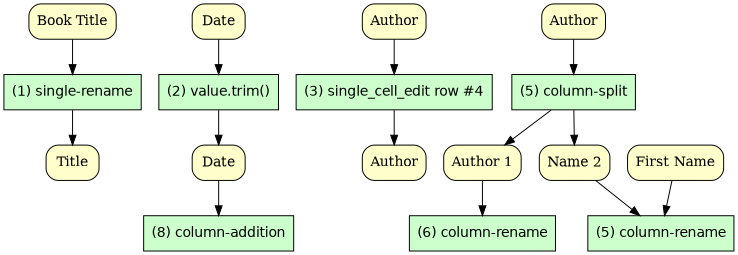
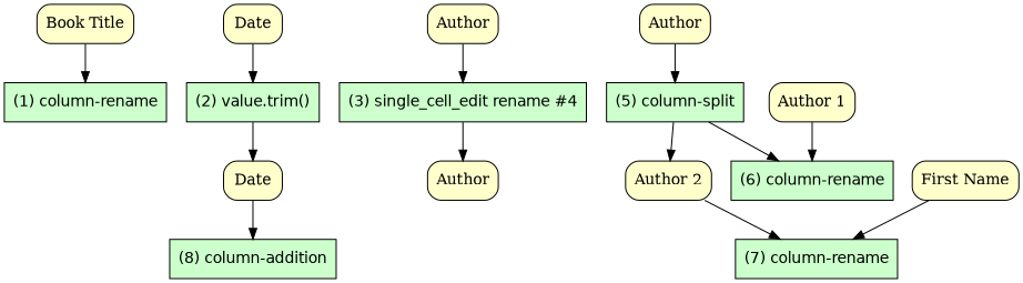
  digraph {
    node [fillcolor="#FFFFCC" shape=box style="rounded,filled"]
    n1 [label="Book Title"]
-   "(1) column-rename" [fillcolor="#CCFFCC" fontname=Helvetica peripheries=1 style=filled label="(1) single-rename"]
-   n3 [label=Title]
+   "(1) column-rename" [fillcolor="#CCFFCC" fontname=Helvetica peripheries=1 style=filled]
    n4 [label=Date]
    "(2) value.trim()" [fillcolor="#CCFFCC" fontname=Helvetica peripheries=1 style=filled]
    n6 [label=Date]
    "(8) column-addition" [fillcolor="#CCFFCC" fontname=Helvetica peripheries=1 style=filled]
    n8 [label=Author]
-   "(3) single_cell_edit row #4" [fillcolor="#CCFFCC" fontname=Helvetica peripheries=1 style=filled]
+   "(3) single_cell_edit row #4" [fillcolor="#CCFFCC" fontname=Helvetica peripheries=1 style=filled label="(3) single_cell_edit rename #4"]
    n10 [label=Author]
    n11 [label=Author]
    "(5) column-split" [fillcolor="#CCFFCC" fontname=Helvetica peripheries=1 style=filled]
    n13 [label="Author 1"]
-   n14 [label="Name 2"]
+   n14 [label="Author 2"]
    "(6) column-rename" [fillcolor="#CCFFCC" fontname=Helvetica peripheries=1 style=filled]
-   "(7) column-rename" [fillcolor="#CCFFCC" fontname=Helvetica peripheries=1 style=filled label="(5) column-rename"]
+   "(7) column-rename" [fillcolor="#CCFFCC" fontname=Helvetica peripheries=1 style=filled]
    n17 [label="First Name"]
    n1 -> "(1) column-rename"
-   "(1) column-rename" -> n3
    n4 -> "(2) value.trim()"
    "(2) value.trim()" -> n6
    n6 -> "(8) column-addition"
    n8 -> "(3) single_cell_edit row #4"
    "(3) single_cell_edit row #4" -> n10
    n11 -> "(5) column-split"
-   "(5) column-split" -> n13
+   "(5) column-split" -> "(6) column-rename"
    "(5) column-split" -> n14
    n13 -> "(6) column-rename"
    n14 -> "(7) column-rename"
    n17 -> "(7) column-rename"
  }
